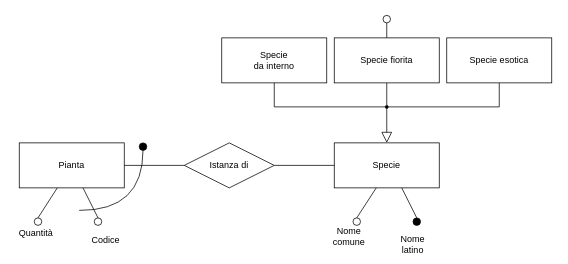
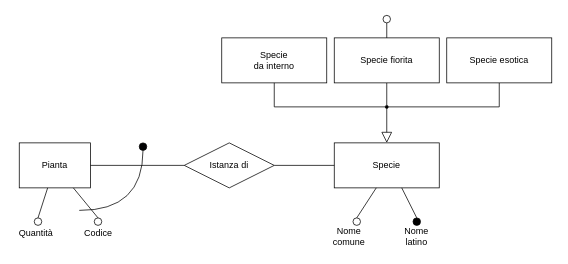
  <mxCell id="0" />
  <mxCell id="1" parent="0" />
- <mxCell id="2" value="Pianta" style="whiteSpace=wrap;html=1;align=center;" vertex="1" parent="1"><mxGeometry x="25" y="190" width="140" height="60" as="geometry" /></mxCell>
+ <mxCell id="2" value="Pianta" style="whiteSpace=wrap;html=1;align=center;" vertex="1" parent="1"><mxGeometry x="25" y="190" width="95" height="60" as="geometry" /></mxCell>
  <mxCell id="3" value="Istanza di" style="shape=rhombus;perimeter=rhombusPerimeter;whiteSpace=wrap;html=1;align=center;" vertex="1" parent="1"><mxGeometry x="245" y="190" width="120" height="60" as="geometry" /></mxCell>
  <mxCell id="4" value="Specie" style="whiteSpace=wrap;html=1;align=center;" vertex="1" parent="1"><mxGeometry x="445" y="190" width="140" height="60" as="geometry" /></mxCell>
  <mxCell id="5" value="" style="endArrow=none;html=1;rounded=0;" edge="1" parent="1" source="2" target="3"><mxGeometry width="50" height="50" relative="1" as="geometry"><mxPoint x="155" y="390" as="sourcePoint" /><mxPoint x="205" y="340" as="targetPoint" /></mxGeometry></mxCell>
  <mxCell id="6" value="" style="endArrow=none;html=1;rounded=0;" edge="1" parent="1" source="3" target="4"><mxGeometry width="50" height="50" relative="1" as="geometry"><mxPoint x="175" y="230" as="sourcePoint" /><mxPoint x="255" y="230" as="targetPoint" /></mxGeometry></mxCell>
  <mxCell id="7" value="" style="endArrow=none;html=1;rounded=0;exitX=0.5;exitY=0;exitDx=0;exitDy=0;" edge="1" parent="1" source="9" target="2"><mxGeometry width="50" height="50" relative="1" as="geometry"><mxPoint x="-5" y="330" as="sourcePoint" /><mxPoint x="-5" y="290" as="targetPoint" /></mxGeometry></mxCell>
  <mxCell id="8" value="" style="endArrow=none;html=1;rounded=0;exitX=0.5;exitY=0;exitDx=0;exitDy=0;" edge="1" parent="1" source="10" target="2"><mxGeometry width="50" height="50" relative="1" as="geometry"><mxPoint x="155" y="315" as="sourcePoint" /><mxPoint x="155" y="275" as="targetPoint" /></mxGeometry></mxCell>
  <mxCell id="9" value="" style="ellipse;whiteSpace=wrap;html=1;aspect=fixed;" vertex="1" parent="1"><mxGeometry x="45" y="290" width="10" height="10" as="geometry" /></mxCell>
  <mxCell id="10" value="" style="ellipse;whiteSpace=wrap;html=1;aspect=fixed;" vertex="1" parent="1"><mxGeometry x="125" y="290" width="10" height="10" as="geometry" /></mxCell>
  <mxCell id="11" value="" style="endArrow=none;html=1;rounded=0;entryX=0.5;entryY=1;entryDx=0;entryDy=0;edgeStyle=orthogonalEdgeStyle;curved=1;" edge="1" parent="1" target="12"><mxGeometry width="50" height="50" relative="1" as="geometry"><mxPoint x="105" y="280" as="sourcePoint" /><mxPoint x="195" y="210" as="targetPoint" /></mxGeometry></mxCell>
  <mxCell id="12" value="" style="ellipse;whiteSpace=wrap;html=1;aspect=fixed;fillColor=#020203;" vertex="1" parent="1"><mxGeometry x="185" y="190" width="10" height="10" as="geometry" /></mxCell>
  <mxCell id="13" value="" style="endArrow=none;html=1;rounded=0;exitX=0.5;exitY=0;exitDx=0;exitDy=0;" edge="1" source="15" parent="1"><mxGeometry width="50" height="50" relative="1" as="geometry"><mxPoint x="420" y="330" as="sourcePoint" /><mxPoint x="501" y="250" as="targetPoint" /></mxGeometry></mxCell>
  <mxCell id="14" value="" style="endArrow=none;html=1;rounded=0;exitX=0.5;exitY=0;exitDx=0;exitDy=0;" edge="1" source="16" parent="1"><mxGeometry width="50" height="50" relative="1" as="geometry"><mxPoint x="580" y="315" as="sourcePoint" /><mxPoint x="535" y="250" as="targetPoint" /></mxGeometry></mxCell>
  <mxCell id="15" value="" style="ellipse;whiteSpace=wrap;html=1;aspect=fixed;" vertex="1" parent="1"><mxGeometry x="470" y="290" width="10" height="10" as="geometry" /></mxCell>
  <mxCell id="16" value="" style="ellipse;whiteSpace=wrap;html=1;aspect=fixed;fillColor=#000000;" vertex="1" parent="1"><mxGeometry x="550" y="290" width="10" height="10" as="geometry" /></mxCell>
  <mxCell id="17" value="Quantità" style="text;html=1;strokeColor=none;fillColor=none;align=center;verticalAlign=middle;whiteSpace=wrap;rounded=0;" vertex="1" parent="1"><mxGeometry x="20" y="300" width="55" height="20" as="geometry" /></mxCell>
- <mxCell id="18" value="Codice" style="text;html=1;strokeColor=none;fillColor=none;align=center;verticalAlign=middle;whiteSpace=wrap;rounded=0;" vertex="1" parent="1"><mxGeometry x="112.5" y="310" width="55" height="20" as="geometry" /></mxCell>
+ <mxCell id="18" value="Codice" style="text;html=1;strokeColor=none;fillColor=none;align=center;verticalAlign=middle;whiteSpace=wrap;rounded=0;" vertex="1" parent="1"><mxGeometry x="102.5" y="300" width="55" height="20" as="geometry" /></mxCell>
  <mxCell id="19" value="Nome comune" style="text;html=1;strokeColor=none;fillColor=none;align=center;verticalAlign=middle;whiteSpace=wrap;rounded=0;" vertex="1" parent="1"><mxGeometry x="435" y="300" width="60" height="30" as="geometry" /></mxCell>
- <mxCell id="20" value="Nome latino" style="text;html=1;strokeColor=none;fillColor=none;align=center;verticalAlign=middle;whiteSpace=wrap;rounded=0;" vertex="1" parent="1"><mxGeometry x="520" y="310" width="60" height="30" as="geometry" /></mxCell>
+ <mxCell id="20" value="Nome latino" style="text;html=1;strokeColor=none;fillColor=none;align=center;verticalAlign=middle;whiteSpace=wrap;rounded=0;" vertex="1" parent="1"><mxGeometry x="525" y="300" width="60" height="30" as="geometry" /></mxCell>
  <mxCell id="21" value="" style="verticalAlign=bottom;html=1;ellipse;fillColor=strokeColor;fontFamily=Helvetica;fontSize=11;fontColor=default;" vertex="1" parent="1"><mxGeometry x="513" y="140" width="4" height="4" as="geometry" /></mxCell>
  <mxCell id="22" value="" style="html=1;endSize=12;endArrow=block;endFill=0;elbow=horizontal;rounded=0;labelBackgroundColor=default;fontFamily=Helvetica;fontSize=11;fontColor=default;shape=connector;" edge="1" source="21" parent="1" target="4"><mxGeometry x="1" relative="1" as="geometry"><mxPoint x="415" y="0" as="targetPoint" /></mxGeometry></mxCell>
  <mxCell id="23" value="" style="edgeStyle=elbowEdgeStyle;html=1;elbow=vertical;verticalAlign=bottom;endArrow=none;rounded=0;labelBackgroundColor=default;fontFamily=Helvetica;fontSize=11;fontColor=default;startSize=14;shape=connector;" edge="1" source="21" parent="1" target="26"><mxGeometry x="1" relative="1" as="geometry"><mxPoint x="585" y="167" as="targetPoint" /><Array as="points"><mxPoint x="555" y="142" /></Array></mxGeometry></mxCell>
  <mxCell id="24" value="" style="html=1;elbow=vertical;verticalAlign=bottom;endArrow=none;rounded=0;labelBackgroundColor=default;fontFamily=Helvetica;fontSize=11;fontColor=default;startSize=14;shape=connector;" edge="1" source="21" parent="1" target="25"><mxGeometry x="1" relative="1" as="geometry"><mxPoint x="445" y="167" as="targetPoint" /></mxGeometry></mxCell>
  <mxCell id="25" value="Specie fiorita" style="whiteSpace=wrap;html=1;align=center;" vertex="1" parent="1"><mxGeometry x="445" y="50" width="140" height="60" as="geometry" /></mxCell>
  <mxCell id="26" value="Specie esotica" style="whiteSpace=wrap;html=1;align=center;" vertex="1" parent="1"><mxGeometry x="595" y="50" width="140" height="60" as="geometry" /></mxCell>
  <mxCell id="27" value="Specie&lt;br&gt;da interno" style="whiteSpace=wrap;html=1;align=center;" vertex="1" parent="1"><mxGeometry x="295" y="50" width="140" height="60" as="geometry" /></mxCell>
  <mxCell id="28" value="" style="endArrow=none;html=1;rounded=0;exitX=0;exitY=0.5;exitDx=0;exitDy=0;" edge="1" parent="1" source="21" target="27"><mxGeometry width="50" height="50" relative="1" as="geometry"><mxPoint x="385" y="200" as="sourcePoint" /><mxPoint x="435" y="150" as="targetPoint" /><Array as="points"><mxPoint x="365" y="142" /></Array></mxGeometry></mxCell>
  <mxCell id="29" value="" style="endArrow=none;html=1;rounded=0;exitX=0.5;exitY=0;exitDx=0;exitDy=0;" edge="1" source="30" parent="1" target="25"><mxGeometry width="50" height="50" relative="1" as="geometry"><mxPoint x="273" y="90" as="sourcePoint" /><mxPoint x="508" y="50" as="targetPoint" /></mxGeometry></mxCell>
  <mxCell id="30" value="" style="ellipse;whiteSpace=wrap;html=1;aspect=fixed;" vertex="1" parent="1"><mxGeometry x="510" y="20" width="10" height="10" as="geometry" /></mxCell>
